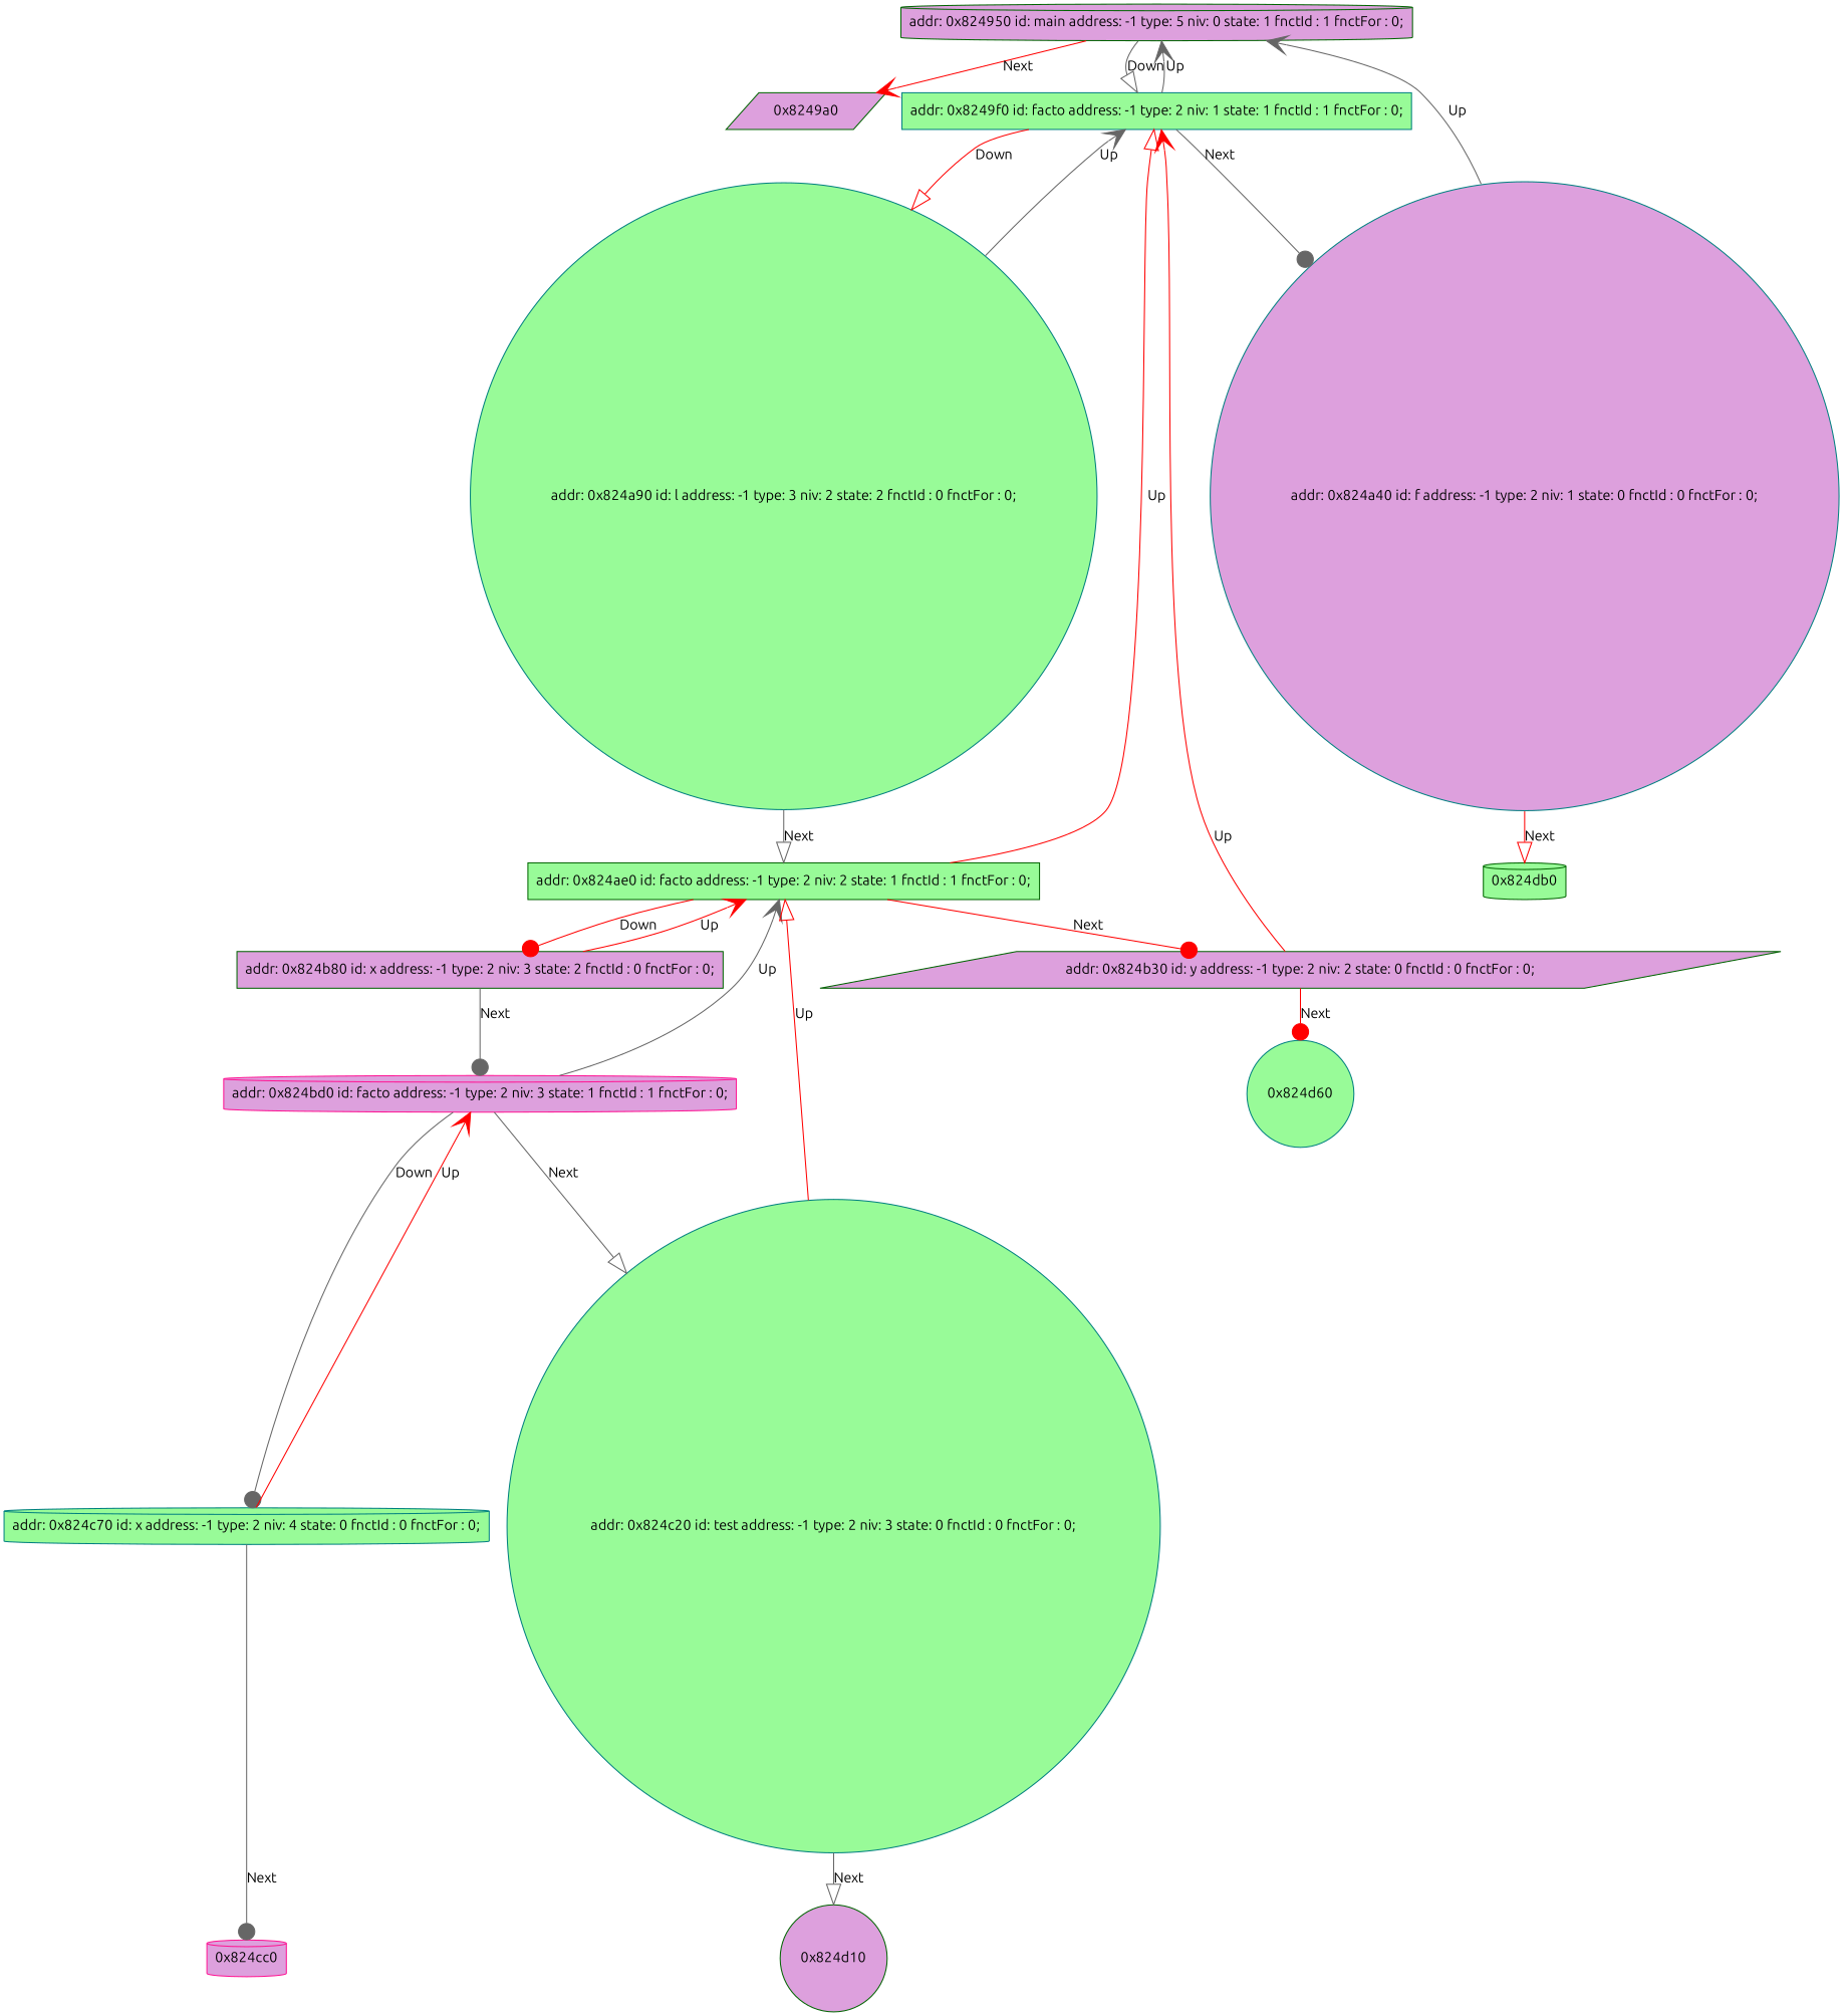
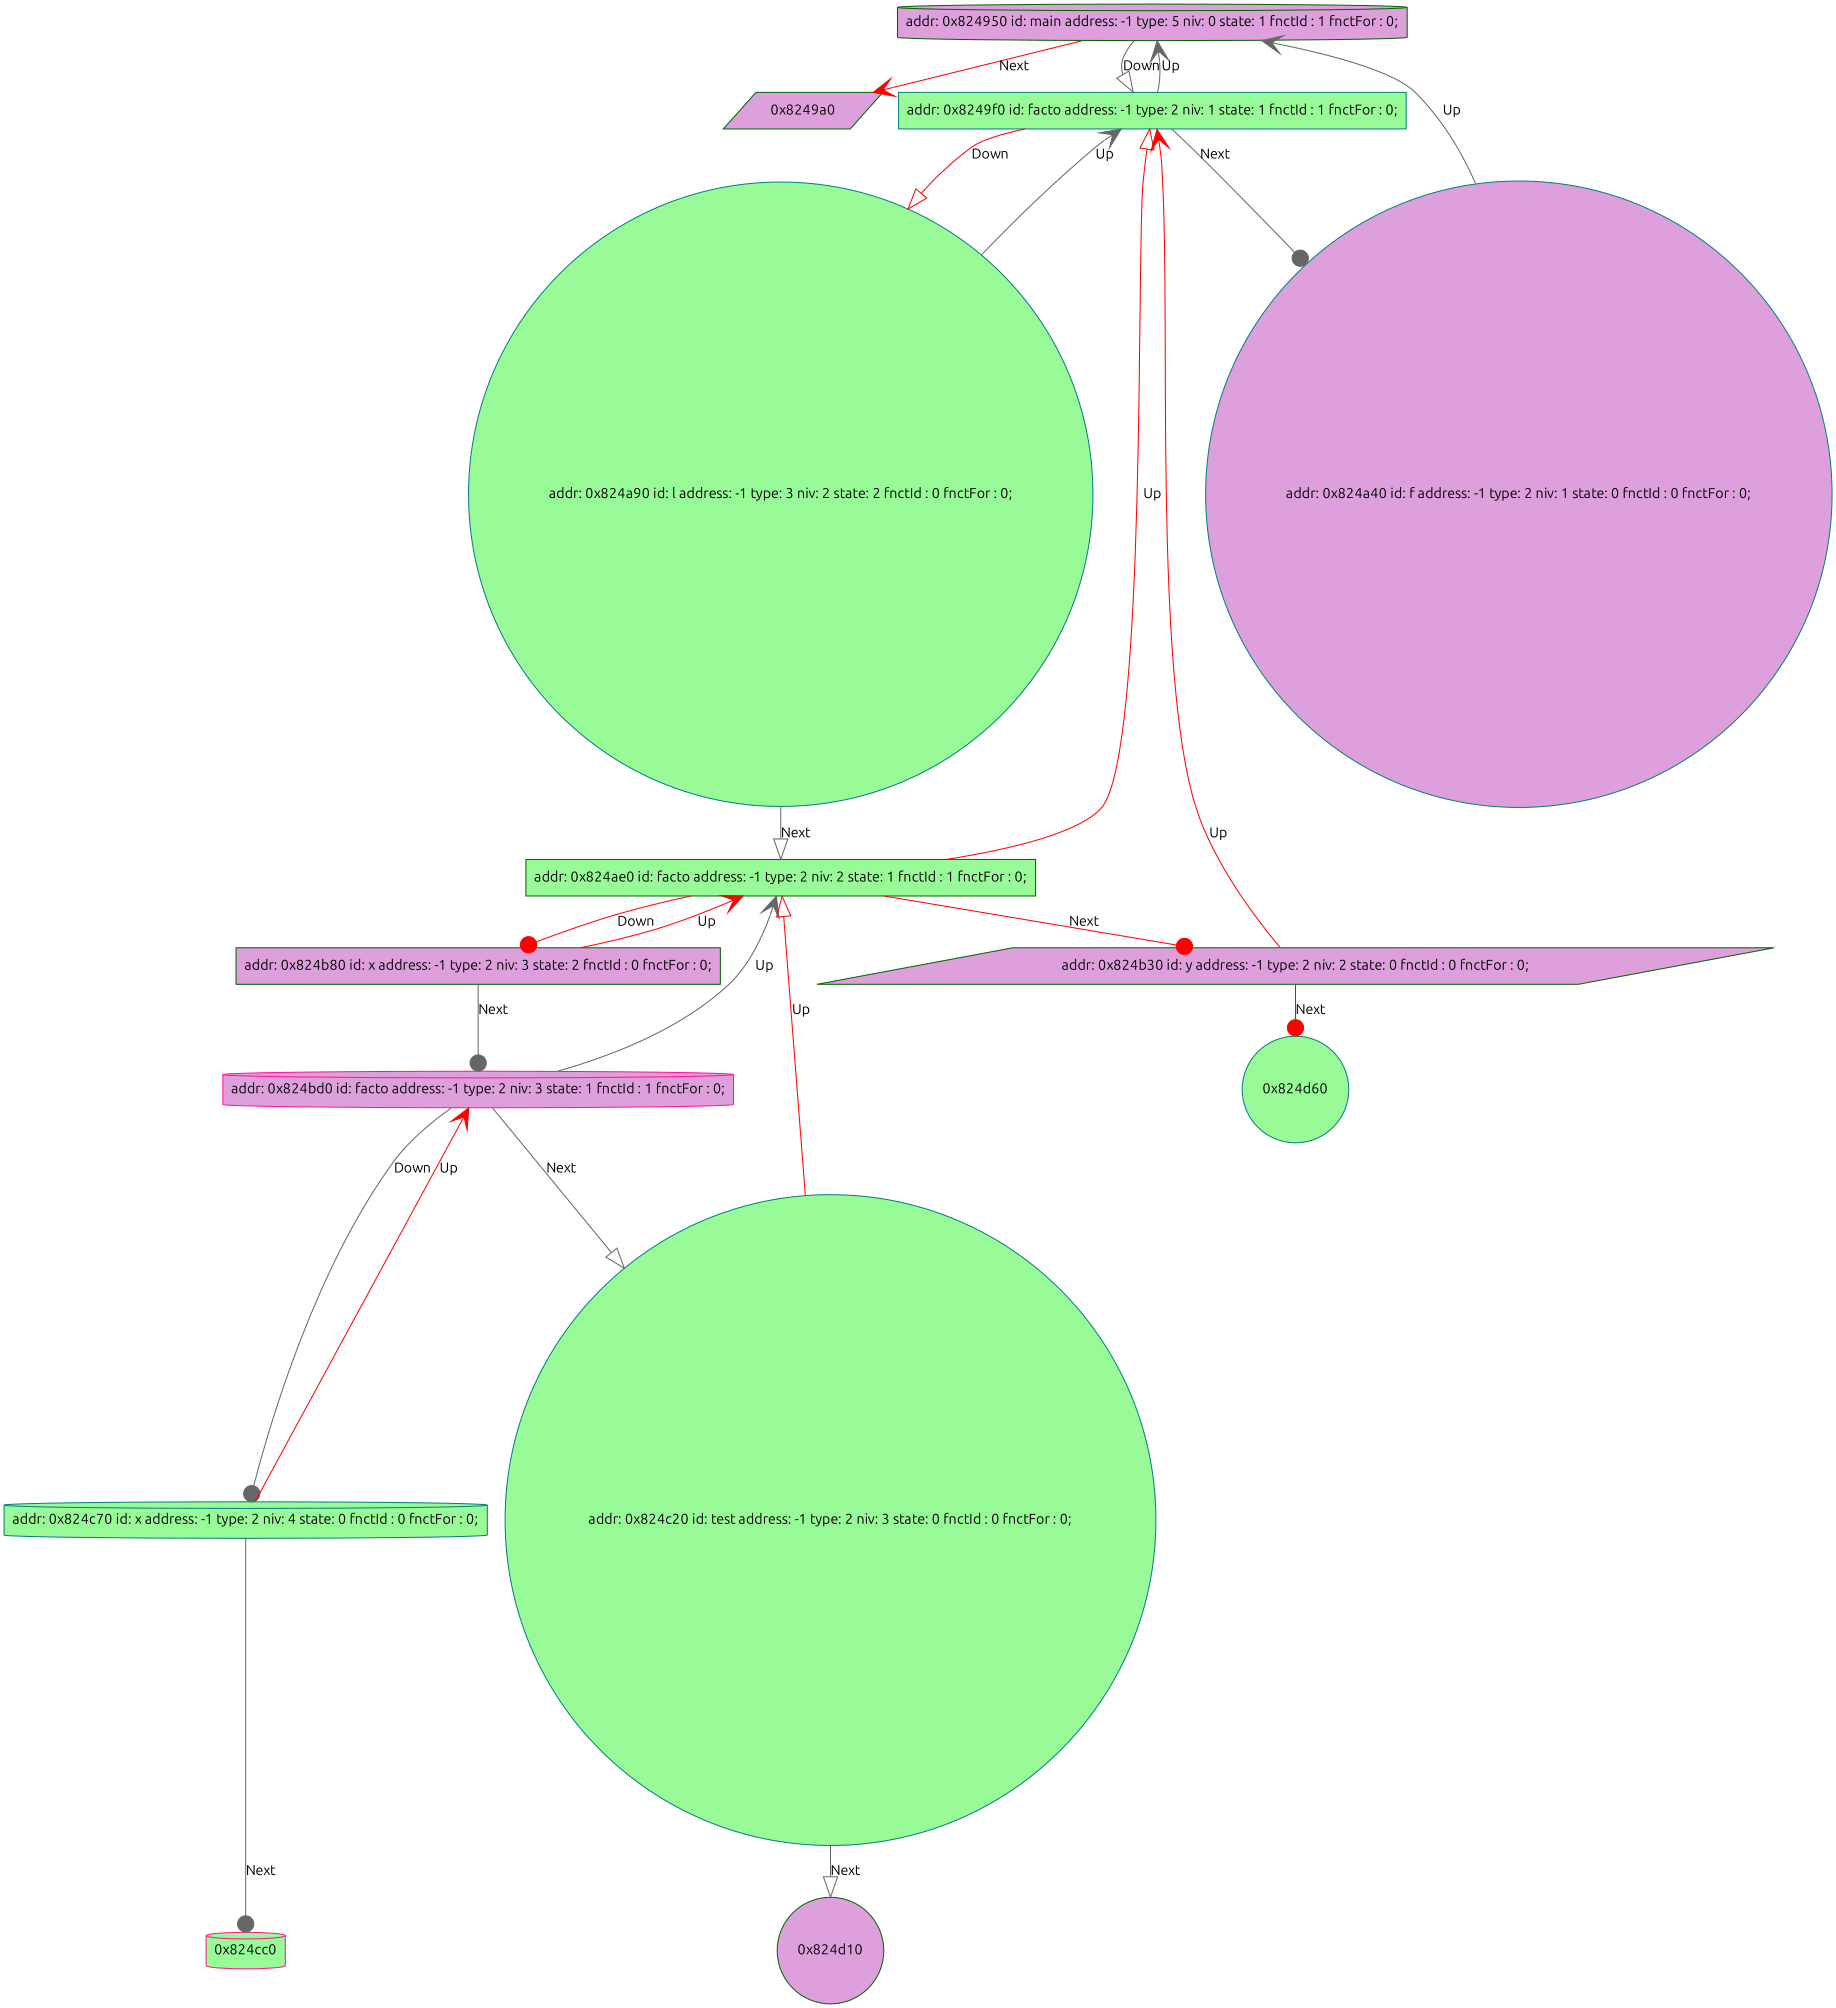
  digraph {
    bgcolor=white
    fontname=Ubuntu
    node [color=darkgreen fillcolor=plum fontcolor="#000000" fontname=Ubuntu shape=cylinder style=filled]
    edge [arrowhead=vee arrowsize=2 color=gray40 fontname=Ubuntu]
    n1 [label="addr: 0x824950 id: main address: -1 type: 5 niv: 0 state: 1 fnctId : 1 fnctFor : 0;"]
    "0x8249a0" [shape=parallelogram]
    n3 [color=teal fillcolor=palegreen label="addr: 0x8249f0 id: facto address: -1 type: 2 niv: 1 state: 1 fnctId : 1 fnctFor : 0;" shape=box]
    n4 [color=teal label="addr: 0x824a40 id: f address: -1 type: 2 niv: 1 state: 0 fnctId : 0 fnctFor : 0;" shape=circle]
    n5 [color=teal fillcolor=palegreen label="addr: 0x824a90 id: l address: -1 type: 3 niv: 2 state: 2 fnctId : 0 fnctFor : 0;" shape=circle]
-   "0x824db0" [fillcolor=palegreen]
    n7 [fillcolor=palegreen label="addr: 0x824ae0 id: facto address: -1 type: 2 niv: 2 state: 1 fnctId : 1 fnctFor : 0;" shape=box]
    n8 [label="addr: 0x824b30 id: y address: -1 type: 2 niv: 2 state: 0 fnctId : 0 fnctFor : 0;" shape=parallelogram]
    n9 [label="addr: 0x824b80 id: x address: -1 type: 2 niv: 3 state: 2 fnctId : 0 fnctFor : 0;" shape=box]
    "0x824d60" [color=teal fillcolor=palegreen shape=circle]
    n11 [color=deeppink label="addr: 0x824bd0 id: facto address: -1 type: 2 niv: 3 state: 1 fnctId : 1 fnctFor : 0;"]
    n12 [color=teal fillcolor=palegreen label="addr: 0x824c20 id: test address: -1 type: 2 niv: 3 state: 0 fnctId : 0 fnctFor : 0;" shape=circle]
    n13 [color=teal fillcolor=palegreen label="addr: 0x824c70 id: x address: -1 type: 2 niv: 4 state: 0 fnctId : 0 fnctFor : 0;"]
    "0x824d10" [shape=circle]
-   "0x824cc0" [color=deeppink]
+   "0x824cc0" [color=deeppink fillcolor=palegreen]
    n1 -> "0x8249a0" [color=red label=Next]
    n1 -> n3 [arrowhead=onormal label=Down]
    n3 -> n1 [label=Up]
    n3 -> n4 [arrowhead=dot label=Next]
    n3 -> n5 [arrowhead=onormal color=red label=Down]
    n4 -> n1 [label=Up]
-   n4 -> "0x824db0" [arrowhead=onormal color=red label=Next]
    n5 -> n3 [label=Up]
    n5 -> n7 [arrowhead=onormal label=Next]
    n7 -> n3 [arrowhead=onormal color=red label=Up]
    n7 -> n8 [arrowhead=dot color=red label=Next]
    n7 -> n9 [arrowhead=dot color=red label=Down]
    n8 -> n3 [color=red label=Up]
    n8 -> "0x824d60" [arrowhead=dot color=red label=Next]
    n9 -> n7 [color=red label=Up]
    n9 -> n11 [arrowhead=dot label=Next]
    n11 -> n7 [label=Up]
    n11 -> n12 [arrowhead=onormal label=Next]
    n11 -> n13 [arrowhead=dot label=Down]
    n12 -> n7 [arrowhead=onormal color=red label=Up]
    n12 -> "0x824d10" [arrowhead=onormal label=Next]
    n13 -> n11 [color=red label=Up]
    n13 -> "0x824cc0" [arrowhead=dot label=Next]
  }
